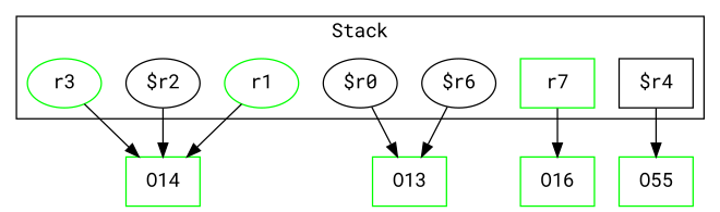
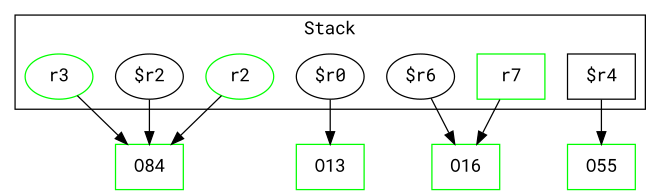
  digraph {
    fontname="Roboto Mono"
    rankDir=LR
    node [color=green fontname="Roboto Mono" shape=box]
    edge [fontname="Roboto Mono"]
-   r1 [shape=""]
+   r1 [label=r2 shape=""]
    "$r2" [color="" shape=""]
    "$r0" [color="" shape=""]
    r7
    "$r6" [color="" shape=""]
    r3 [shape=""]
    "$r4" [color=""]
-   O14
+   O14 [label=O84]
    O13
    O16
    n11 [label=O55]
    subgraph cluster_1 {
      label=Stack
      r1
      "$r2"
      "$r0"
      r7
      "$r6"
      r3
      "$r4"
    }
    r1 -> O14
    "$r2" -> O14
    "$r0" -> O13
    r7 -> O16
-   "$r6" -> O13
+   "$r6" -> O16
    r3 -> O14
    "$r4" -> n11
  }
